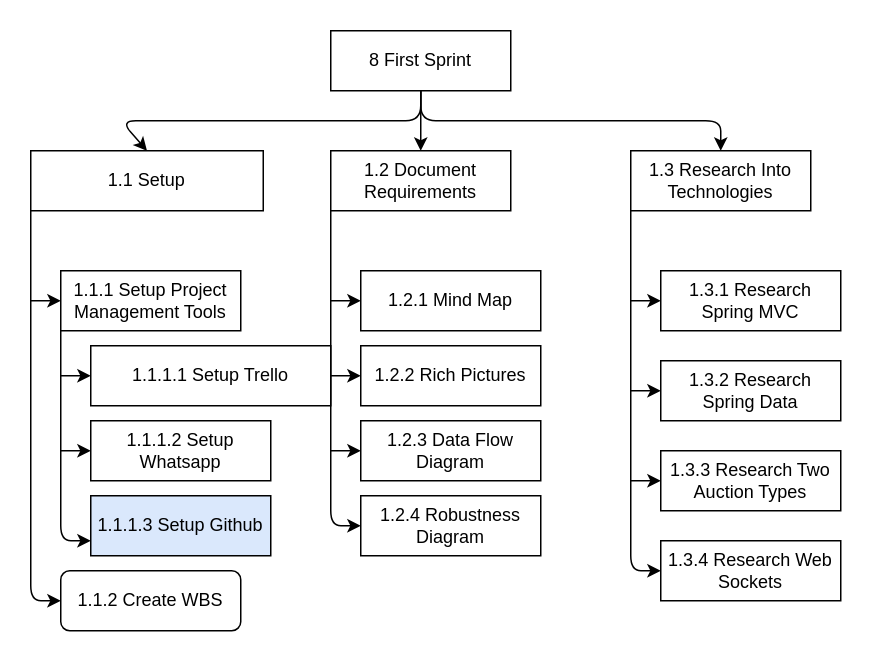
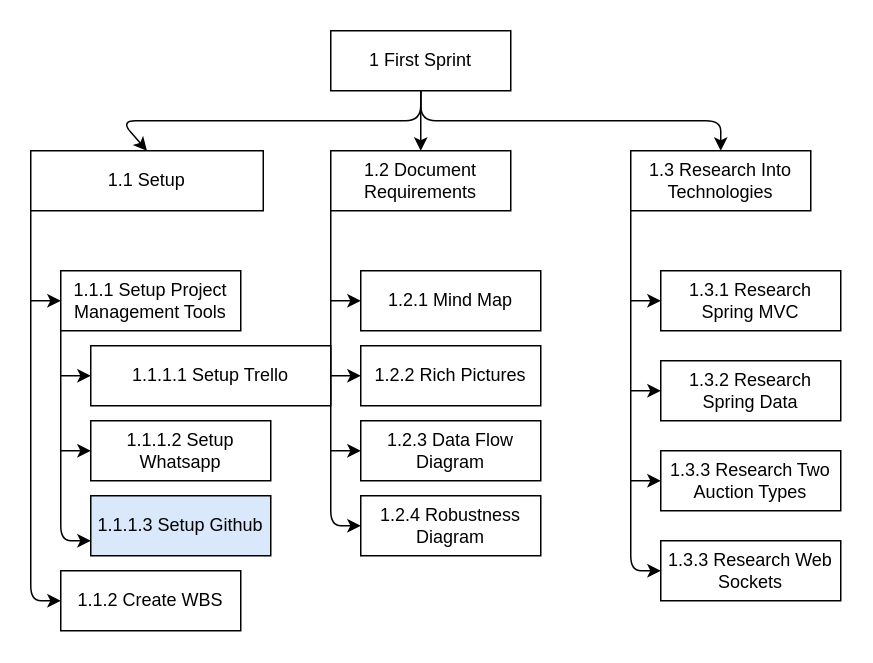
  <mxCell id="0" />
  <mxCell id="1" parent="0" />
- <mxCell id="2" value="8 First Sprint" style="rounded=0;whiteSpace=wrap;html=1;" vertex="1" parent="1"><mxGeometry x="220" y="20" width="120" height="40" as="geometry" /></mxCell>
+ <mxCell id="2" value="1 First Sprint" style="rounded=0;whiteSpace=wrap;html=1;" vertex="1" parent="1"><mxGeometry x="220" y="20" width="120" height="40" as="geometry" /></mxCell>
  <mxCell id="3" value="1.2 Document Requirements" style="rounded=0;whiteSpace=wrap;html=1;" vertex="1" parent="1"><mxGeometry x="220" y="100" width="120" height="40" as="geometry" /></mxCell>
  <mxCell id="4" value="1.1 Setup" style="rounded=0;whiteSpace=wrap;html=1;" vertex="1" parent="1"><mxGeometry x="20" y="100" width="155" height="40" as="geometry" /></mxCell>
  <mxCell id="5" value="1.3 Research Into Technologies" style="rounded=0;whiteSpace=wrap;html=1;" vertex="1" parent="1"><mxGeometry x="420" y="100" width="120" height="40" as="geometry" /></mxCell>
  <mxCell id="6" value="1.1.1.3 Setup Github" style="rounded=0;whiteSpace=wrap;html=1;fillColor=#dae8fc;" vertex="1" parent="1"><mxGeometry x="60" y="330" width="120" height="40" as="geometry" /></mxCell>
  <mxCell id="7" value="" style="endArrow=classic;html=1;exitX=0.5;exitY=1;exitDx=0;exitDy=0;entryX=0.5;entryY=0;entryDx=0;entryDy=0;" edge="1" parent="1" source="2" target="4"><mxGeometry width="50" height="50" relative="1" as="geometry"><mxPoint x="-60" y="210" as="sourcePoint" /><mxPoint x="-10" y="160" as="targetPoint" /><Array as="points"><mxPoint x="280" y="80" /><mxPoint x="80" y="80" /></Array></mxGeometry></mxCell>
  <mxCell id="8" value="" style="endArrow=classic;html=1;" edge="1" parent="1" target="3"><mxGeometry width="50" height="50" relative="1" as="geometry"><mxPoint x="280" y="60" as="sourcePoint" /><mxPoint x="-10" y="160" as="targetPoint" /></mxGeometry></mxCell>
  <mxCell id="9" value="" style="endArrow=classic;html=1;exitX=0.5;exitY=1;exitDx=0;exitDy=0;entryX=0.5;entryY=0;entryDx=0;entryDy=0;" edge="1" parent="1" source="2" target="5"><mxGeometry width="50" height="50" relative="1" as="geometry"><mxPoint x="-60" y="210" as="sourcePoint" /><mxPoint x="-10" y="160" as="targetPoint" /><Array as="points"><mxPoint x="280" y="80" /><mxPoint x="480" y="80" /></Array></mxGeometry></mxCell>
  <mxCell id="10" value="1.1.1 Setup Project Management Tools" style="rounded=0;whiteSpace=wrap;html=1;" vertex="1" parent="1"><mxGeometry x="40" y="180" width="120" height="40" as="geometry" /></mxCell>
  <mxCell id="11" value="1.1.1.1 Setup Trello" style="rounded=0;whiteSpace=wrap;html=1;" vertex="1" parent="1"><mxGeometry x="60" y="230" width="160" height="40" as="geometry" /></mxCell>
  <mxCell id="12" value="1.1.1.2 Setup Whatsapp" style="rounded=0;whiteSpace=wrap;html=1;" vertex="1" parent="1"><mxGeometry x="60" y="280" width="120" height="40" as="geometry" /></mxCell>
  <mxCell id="13" value="" style="endArrow=classic;html=1;exitX=0;exitY=1;exitDx=0;exitDy=0;" edge="1" parent="1" source="10"><mxGeometry width="50" height="50" relative="1" as="geometry"><mxPoint x="20" y="440" as="sourcePoint" /><mxPoint x="60" y="360" as="targetPoint" /><Array as="points"><mxPoint x="40" y="360" /></Array></mxGeometry></mxCell>
  <mxCell id="14" value="" style="endArrow=classic;html=1;entryX=0;entryY=0.5;entryDx=0;entryDy=0;" edge="1" parent="1" target="12"><mxGeometry width="50" height="50" relative="1" as="geometry"><mxPoint x="40" y="300" as="sourcePoint" /><mxPoint x="60" y="390" as="targetPoint" /></mxGeometry></mxCell>
  <mxCell id="15" value="" style="endArrow=classic;html=1;entryX=0;entryY=0.5;entryDx=0;entryDy=0;" edge="1" parent="1" target="11"><mxGeometry width="50" height="50" relative="1" as="geometry"><mxPoint x="40" y="250" as="sourcePoint" /><mxPoint x="60" y="390" as="targetPoint" /></mxGeometry></mxCell>
  <mxCell id="16" value="" style="endArrow=classic;html=1;exitX=0;exitY=1;exitDx=0;exitDy=0;entryX=0;entryY=0.5;entryDx=0;entryDy=0;" edge="1" parent="1" source="4" target="21"><mxGeometry width="50" height="50" relative="1" as="geometry"><mxPoint x="20" y="440" as="sourcePoint" /><mxPoint x="70" y="390" as="targetPoint" /><Array as="points"><mxPoint x="20" y="400" /></Array></mxGeometry></mxCell>
  <mxCell id="17" value="1.2.1 Mind Map" style="rounded=0;whiteSpace=wrap;html=1;" vertex="1" parent="1"><mxGeometry x="240" y="180" width="120" height="40" as="geometry" /></mxCell>
  <mxCell id="18" value="1.2.2 Rich Pictures" style="rounded=0;whiteSpace=wrap;html=1;" vertex="1" parent="1"><mxGeometry x="240" y="230" width="120" height="40" as="geometry" /></mxCell>
  <mxCell id="19" value="1.2.3 Data Flow Diagram" style="rounded=0;whiteSpace=wrap;html=1;" vertex="1" parent="1"><mxGeometry x="240" y="280" width="120" height="40" as="geometry" /></mxCell>
  <mxCell id="20" value="1.2.4 Robustness Diagram" style="rounded=0;whiteSpace=wrap;html=1;" vertex="1" parent="1"><mxGeometry x="240" y="330" width="120" height="40" as="geometry" /></mxCell>
- <mxCell id="21" value="1.1.2 Create WBS" style="whiteSpace=wrap;html=1;rounded=1;" vertex="1" parent="1"><mxGeometry x="40" y="380" width="120" height="40" as="geometry" /></mxCell>
+ <mxCell id="21" value="1.1.2 Create WBS" style="rounded=0;whiteSpace=wrap;html=1;" vertex="1" parent="1"><mxGeometry x="40" y="380" width="120" height="40" as="geometry" /></mxCell>
  <mxCell id="22" value="" style="endArrow=classic;html=1;entryX=0;entryY=0.5;entryDx=0;entryDy=0;" edge="1" parent="1" target="10"><mxGeometry width="50" height="50" relative="1" as="geometry"><mxPoint x="20" y="200" as="sourcePoint" /><mxPoint x="60" y="440" as="targetPoint" /></mxGeometry></mxCell>
  <mxCell id="23" value="" style="endArrow=classic;html=1;exitX=0;exitY=1;exitDx=0;exitDy=0;entryX=0;entryY=0.5;entryDx=0;entryDy=0;" edge="1" parent="1" source="3" target="20"><mxGeometry width="50" height="50" relative="1" as="geometry"><mxPoint x="10" y="490" as="sourcePoint" /><mxPoint x="60" y="440" as="targetPoint" /><Array as="points"><mxPoint x="220" y="350" /></Array></mxGeometry></mxCell>
  <mxCell id="24" value="" style="endArrow=classic;html=1;entryX=0;entryY=0.5;entryDx=0;entryDy=0;" edge="1" parent="1" target="17"><mxGeometry width="50" height="50" relative="1" as="geometry"><mxPoint x="220" y="200" as="sourcePoint" /><mxPoint x="60" y="440" as="targetPoint" /></mxGeometry></mxCell>
  <mxCell id="25" value="" style="endArrow=classic;html=1;entryX=0;entryY=0.5;entryDx=0;entryDy=0;" edge="1" parent="1" target="18"><mxGeometry width="50" height="50" relative="1" as="geometry"><mxPoint x="220" y="250" as="sourcePoint" /><mxPoint x="60" y="440" as="targetPoint" /></mxGeometry></mxCell>
  <mxCell id="26" value="" style="endArrow=classic;html=1;entryX=0;entryY=0.5;entryDx=0;entryDy=0;" edge="1" parent="1" target="19"><mxGeometry width="50" height="50" relative="1" as="geometry"><mxPoint x="220" y="300" as="sourcePoint" /><mxPoint x="60" y="440" as="targetPoint" /></mxGeometry></mxCell>
  <mxCell id="27" value="1.3.1 Research Spring MVC" style="rounded=0;whiteSpace=wrap;html=1;" vertex="1" parent="1"><mxGeometry x="440" y="180" width="120" height="40" as="geometry" /></mxCell>
  <mxCell id="28" value="1.3.2 Research Spring Data" style="rounded=0;whiteSpace=wrap;html=1;" vertex="1" parent="1"><mxGeometry x="440" y="240" width="120" height="40" as="geometry" /></mxCell>
  <mxCell id="29" value="1.3.3 Research Two Auction Types" style="rounded=0;whiteSpace=wrap;html=1;" vertex="1" parent="1"><mxGeometry x="440" y="300" width="120" height="40" as="geometry" /></mxCell>
- <mxCell id="30" value="1.3.4 Research Web Sockets" style="rounded=0;whiteSpace=wrap;html=1;" vertex="1" parent="1"><mxGeometry x="440" y="360" width="120" height="40" as="geometry" /></mxCell>
+ <mxCell id="30" value="1.3.3 Research Web Sockets" style="rounded=0;whiteSpace=wrap;html=1;" vertex="1" parent="1"><mxGeometry x="440" y="360" width="120" height="40" as="geometry" /></mxCell>
  <mxCell id="31" value="" style="endArrow=classic;html=1;exitX=0;exitY=1;exitDx=0;exitDy=0;entryX=0;entryY=0.5;entryDx=0;entryDy=0;" edge="1" parent="1" source="5" target="30"><mxGeometry width="50" height="50" relative="1" as="geometry"><mxPoint x="10" y="490" as="sourcePoint" /><mxPoint x="60" y="440" as="targetPoint" /><Array as="points"><mxPoint x="420" y="380" /></Array></mxGeometry></mxCell>
  <mxCell id="32" value="" style="endArrow=classic;html=1;entryX=0;entryY=0.5;entryDx=0;entryDy=0;" edge="1" parent="1" target="29"><mxGeometry width="50" height="50" relative="1" as="geometry"><mxPoint x="420" y="320" as="sourcePoint" /><mxPoint x="60" y="440" as="targetPoint" /></mxGeometry></mxCell>
  <mxCell id="33" value="" style="endArrow=classic;html=1;entryX=0;entryY=0.5;entryDx=0;entryDy=0;" edge="1" parent="1" target="28"><mxGeometry width="50" height="50" relative="1" as="geometry"><mxPoint x="420" y="260" as="sourcePoint" /><mxPoint x="60" y="440" as="targetPoint" /></mxGeometry></mxCell>
  <mxCell id="34" value="" style="endArrow=classic;html=1;entryX=0;entryY=0.5;entryDx=0;entryDy=0;" edge="1" parent="1" target="27"><mxGeometry width="50" height="50" relative="1" as="geometry"><mxPoint x="420" y="200" as="sourcePoint" /><mxPoint x="60" y="440" as="targetPoint" /></mxGeometry></mxCell>
